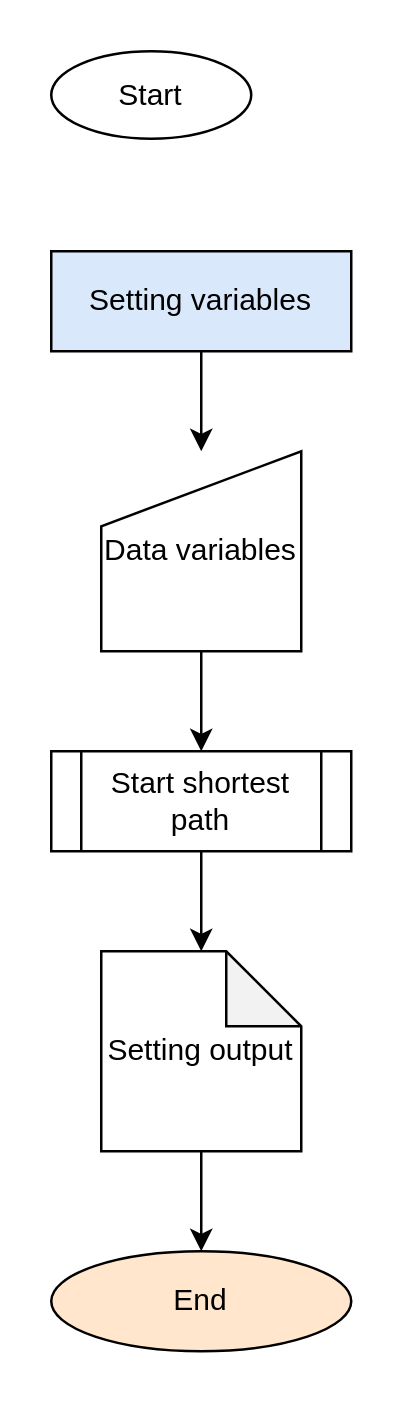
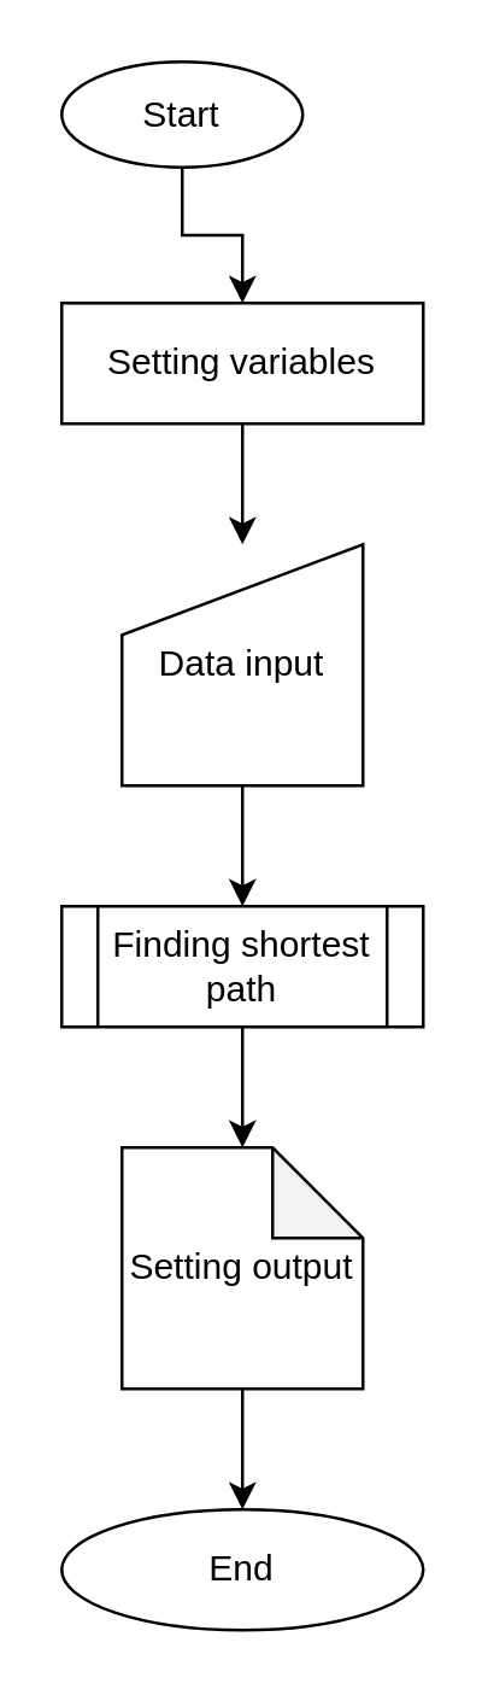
  <mxCell id="0" />
  <mxCell id="1" parent="0" />
+ <mxCell id="2" style="edgeStyle=orthogonalEdgeStyle;rounded=0;orthogonalLoop=1;jettySize=auto;html=1;exitX=0.5;exitY=1;exitDx=0;exitDy=0;entryX=0.5;entryY=0;entryDx=0;entryDy=0;" edge="1" parent="1" source="3" target="5"><mxGeometry relative="1" as="geometry" /></mxCell>
  <mxCell id="3" value="Start" style="ellipse;whiteSpace=wrap;html=1;" vertex="1" parent="1"><mxGeometry x="20" y="20" width="80" height="35" as="geometry" /></mxCell>
  <mxCell id="4" style="edgeStyle=orthogonalEdgeStyle;rounded=0;orthogonalLoop=1;jettySize=auto;html=1;exitX=0.5;exitY=1;exitDx=0;exitDy=0;entryX=0.5;entryY=0;entryDx=0;entryDy=0;" edge="1" parent="1" source="5" target="7"><mxGeometry relative="1" as="geometry" /></mxCell>
- <mxCell id="5" value="Setting variables" style="rounded=0;whiteSpace=wrap;html=1;fillColor=#dae8fc;" vertex="1" parent="1"><mxGeometry x="20" y="100" width="120" height="40" as="geometry" /></mxCell>
+ <mxCell id="5" value="Setting variables" style="rounded=0;whiteSpace=wrap;html=1;" vertex="1" parent="1"><mxGeometry x="20" y="100" width="120" height="40" as="geometry" /></mxCell>
  <mxCell id="6" style="edgeStyle=orthogonalEdgeStyle;rounded=0;orthogonalLoop=1;jettySize=auto;html=1;exitX=0.5;exitY=1;exitDx=0;exitDy=0;entryX=0.5;entryY=0;entryDx=0;entryDy=0;" edge="1" parent="1" source="7" target="11"><mxGeometry relative="1" as="geometry" /></mxCell>
- <mxCell id="7" value="Data variables" style="shape=manualInput;whiteSpace=wrap;html=1;" vertex="1" parent="1"><mxGeometry x="40" y="180" width="80" height="80" as="geometry" /></mxCell>
+ <mxCell id="7" value="Data input" style="shape=manualInput;whiteSpace=wrap;html=1;" vertex="1" parent="1"><mxGeometry x="40" y="180" width="80" height="80" as="geometry" /></mxCell>
  <mxCell id="8" style="edgeStyle=orthogonalEdgeStyle;rounded=0;orthogonalLoop=1;jettySize=auto;html=1;exitX=0.5;exitY=1;exitDx=0;exitDy=0;exitPerimeter=0;entryX=0.5;entryY=0;entryDx=0;entryDy=0;" edge="1" parent="1" source="9" target="12"><mxGeometry relative="1" as="geometry" /></mxCell>
  <mxCell id="9" value="Setting output" style="shape=note;whiteSpace=wrap;html=1;backgroundOutline=1;darkOpacity=0.05;" vertex="1" parent="1"><mxGeometry x="40" y="380" width="80" height="80" as="geometry" /></mxCell>
  <mxCell id="10" style="edgeStyle=orthogonalEdgeStyle;rounded=0;orthogonalLoop=1;jettySize=auto;html=1;exitX=0.5;exitY=1;exitDx=0;exitDy=0;entryX=0.5;entryY=0;entryDx=0;entryDy=0;entryPerimeter=0;" edge="1" parent="1" source="11" target="9"><mxGeometry relative="1" as="geometry" /></mxCell>
- <mxCell id="11" value="Start shortest path" style="shape=process;whiteSpace=wrap;html=1;backgroundOutline=1;" vertex="1" parent="1"><mxGeometry x="20" y="300" width="120" height="40" as="geometry" /></mxCell>
- <mxCell id="12" value="End" style="ellipse;whiteSpace=wrap;html=1;fillColor=#ffe6cc;" vertex="1" parent="1"><mxGeometry x="20" y="500" width="120" height="40" as="geometry" /></mxCell>
+ <mxCell id="11" value="Finding shortest path" style="shape=process;whiteSpace=wrap;html=1;backgroundOutline=1;" vertex="1" parent="1"><mxGeometry x="20" y="300" width="120" height="40" as="geometry" /></mxCell>
+ <mxCell id="12" value="End" style="ellipse;whiteSpace=wrap;html=1;" vertex="1" parent="1"><mxGeometry x="20" y="500" width="120" height="40" as="geometry" /></mxCell>
